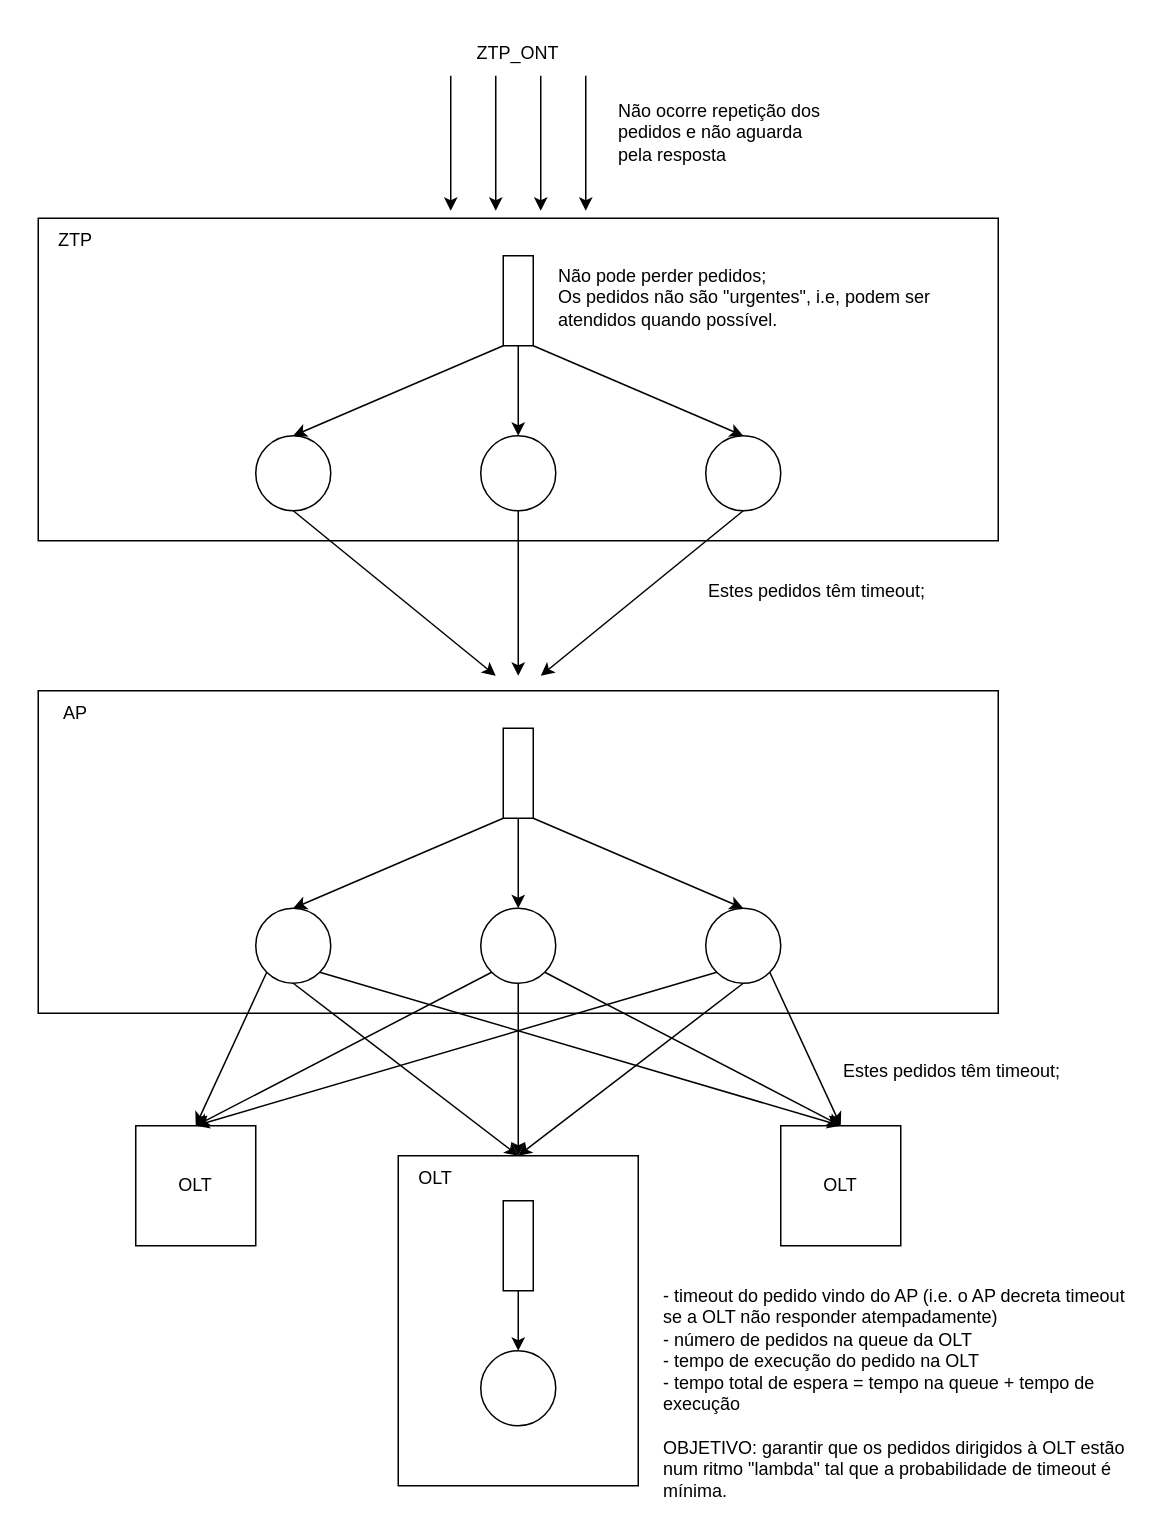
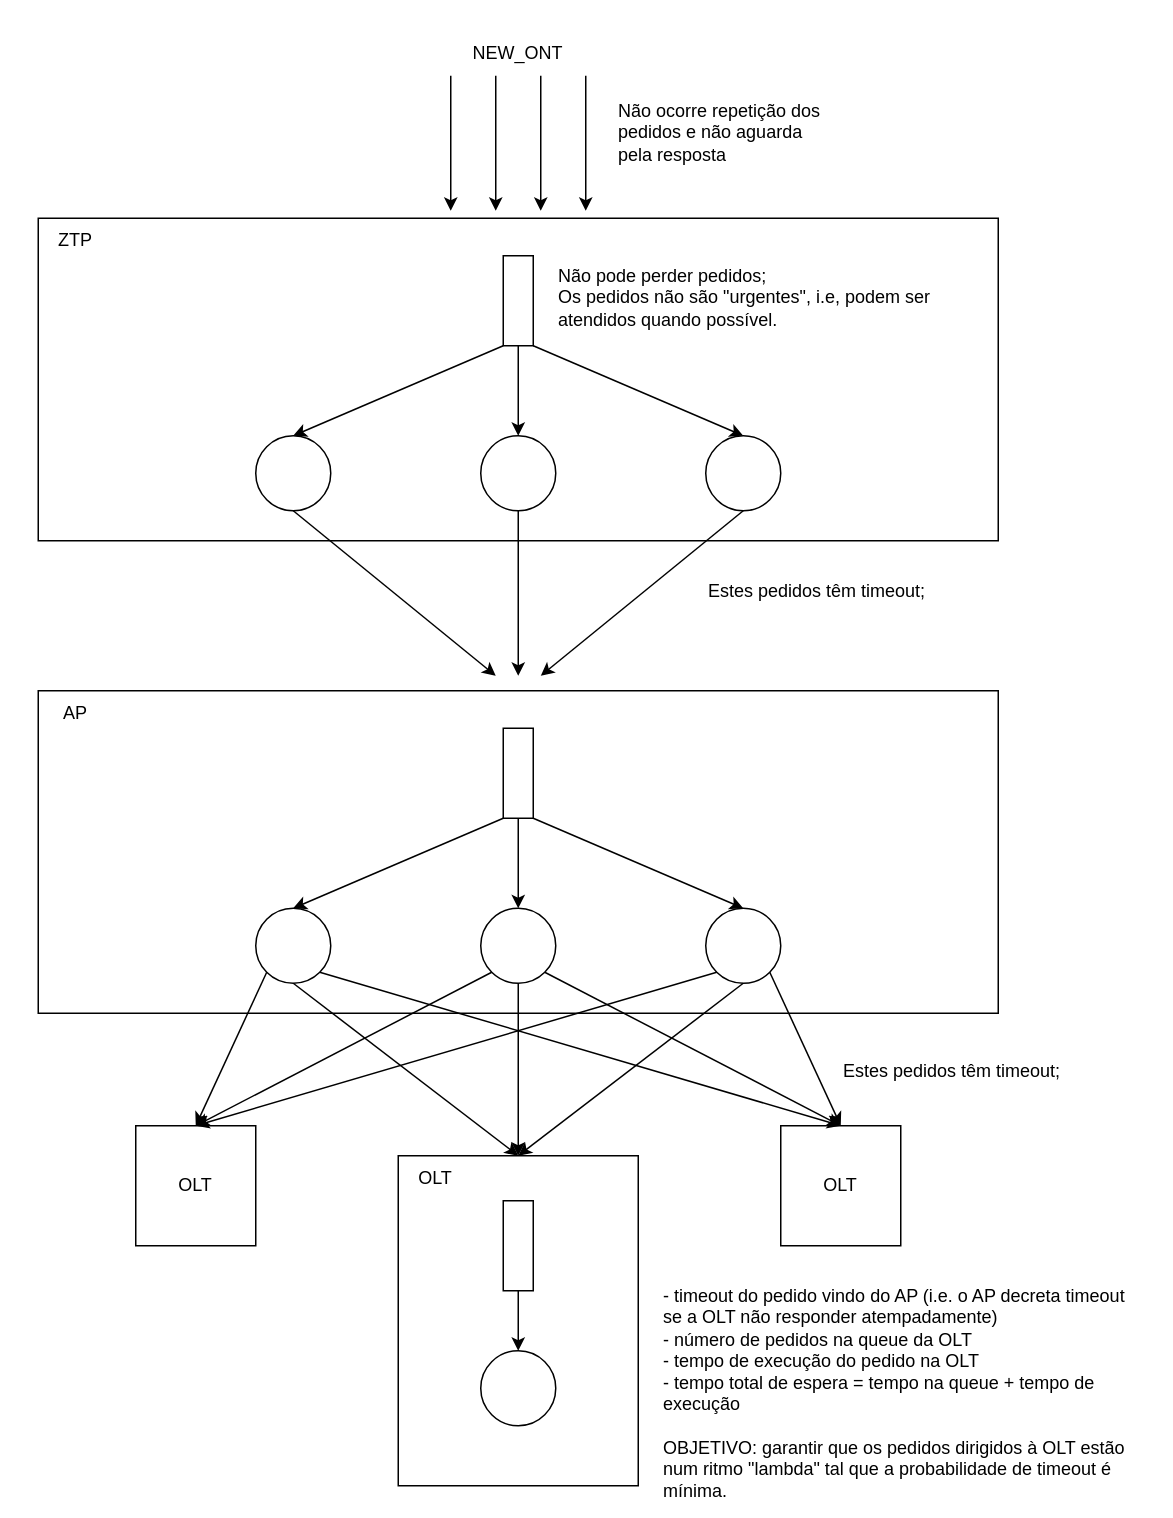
  <mxCell id="0" />
  <mxCell id="1" parent="0" />
  <mxCell id="2" value="" style="rounded=0;whiteSpace=wrap;html=1;" vertex="1" parent="1"><mxGeometry x="25" y="460" width="640" height="215" as="geometry" /></mxCell>
  <mxCell id="3" value="" style="rounded=0;whiteSpace=wrap;html=1;" vertex="1" parent="1"><mxGeometry x="25" y="145" width="640" height="215" as="geometry" /></mxCell>
  <mxCell id="4" value="" style="endArrow=classic;html=1;rounded=0;" edge="1" parent="1"><mxGeometry width="50" height="50" relative="1" as="geometry"><mxPoint x="300" y="50" as="sourcePoint" /><mxPoint x="300" y="140" as="targetPoint" /></mxGeometry></mxCell>
  <mxCell id="5" value="" style="endArrow=classic;html=1;rounded=0;" edge="1" parent="1"><mxGeometry width="50" height="50" relative="1" as="geometry"><mxPoint x="360" y="50" as="sourcePoint" /><mxPoint x="360" y="140" as="targetPoint" /></mxGeometry></mxCell>
  <mxCell id="6" value="" style="endArrow=classic;html=1;rounded=0;" edge="1" parent="1"><mxGeometry width="50" height="50" relative="1" as="geometry"><mxPoint x="330" y="50" as="sourcePoint" /><mxPoint x="330" y="140" as="targetPoint" /></mxGeometry></mxCell>
  <mxCell id="7" value="" style="endArrow=classic;html=1;rounded=0;" edge="1" parent="1"><mxGeometry width="50" height="50" relative="1" as="geometry"><mxPoint x="390" y="50" as="sourcePoint" /><mxPoint x="390" y="140" as="targetPoint" /></mxGeometry></mxCell>
- <mxCell id="8" value="ZTP_ONT" style="text;html=1;strokeColor=none;fillColor=none;align=center;verticalAlign=middle;whiteSpace=wrap;rounded=0;" vertex="1" parent="1"><mxGeometry x="315" y="20" width="60" height="30" as="geometry" /></mxCell>
+ <mxCell id="8" value="NEW_ONT" style="text;html=1;strokeColor=none;fillColor=none;align=center;verticalAlign=middle;whiteSpace=wrap;rounded=0;" vertex="1" parent="1"><mxGeometry x="315" y="20" width="60" height="30" as="geometry" /></mxCell>
  <mxCell id="9" value="" style="rounded=0;whiteSpace=wrap;html=1;rotation=90;" vertex="1" parent="1"><mxGeometry x="315" y="190" width="60" height="20" as="geometry" /></mxCell>
  <mxCell id="10" value="" style="ellipse;whiteSpace=wrap;html=1;aspect=fixed;" vertex="1" parent="1"><mxGeometry x="320" y="290" width="50" height="50" as="geometry" /></mxCell>
  <mxCell id="11" value="" style="ellipse;whiteSpace=wrap;html=1;aspect=fixed;" vertex="1" parent="1"><mxGeometry x="470" y="290" width="50" height="50" as="geometry" /></mxCell>
  <mxCell id="12" value="" style="ellipse;whiteSpace=wrap;html=1;aspect=fixed;" vertex="1" parent="1"><mxGeometry x="170" y="290" width="50" height="50" as="geometry" /></mxCell>
  <mxCell id="13" value="" style="endArrow=classic;html=1;rounded=0;entryX=0.5;entryY=0;entryDx=0;entryDy=0;exitX=1;exitY=1;exitDx=0;exitDy=0;" edge="1" parent="1" source="9" target="12"><mxGeometry width="50" height="50" relative="1" as="geometry"><mxPoint x="310" y="240" as="sourcePoint" /><mxPoint x="360" y="190" as="targetPoint" /></mxGeometry></mxCell>
  <mxCell id="14" value="" style="endArrow=classic;html=1;rounded=0;exitX=1;exitY=0.5;exitDx=0;exitDy=0;entryX=0.5;entryY=0;entryDx=0;entryDy=0;" edge="1" parent="1" source="9" target="10"><mxGeometry width="50" height="50" relative="1" as="geometry"><mxPoint x="310" y="240" as="sourcePoint" /><mxPoint x="360" y="190" as="targetPoint" /></mxGeometry></mxCell>
  <mxCell id="15" value="" style="endArrow=classic;html=1;rounded=0;exitX=1;exitY=0;exitDx=0;exitDy=0;entryX=0.5;entryY=0;entryDx=0;entryDy=0;" edge="1" parent="1" source="9" target="11"><mxGeometry width="50" height="50" relative="1" as="geometry"><mxPoint x="370" y="240" as="sourcePoint" /><mxPoint x="420" y="190" as="targetPoint" /></mxGeometry></mxCell>
  <mxCell id="16" value="" style="rounded=0;whiteSpace=wrap;html=1;rotation=90;" vertex="1" parent="1"><mxGeometry x="315" y="505" width="60" height="20" as="geometry" /></mxCell>
  <mxCell id="17" value="" style="ellipse;whiteSpace=wrap;html=1;aspect=fixed;" vertex="1" parent="1"><mxGeometry x="320" y="605" width="50" height="50" as="geometry" /></mxCell>
  <mxCell id="18" value="" style="ellipse;whiteSpace=wrap;html=1;aspect=fixed;" vertex="1" parent="1"><mxGeometry x="470" y="605" width="50" height="50" as="geometry" /></mxCell>
  <mxCell id="19" value="" style="ellipse;whiteSpace=wrap;html=1;aspect=fixed;" vertex="1" parent="1"><mxGeometry x="170" y="605" width="50" height="50" as="geometry" /></mxCell>
  <mxCell id="20" value="" style="endArrow=classic;html=1;rounded=0;entryX=0.5;entryY=0;entryDx=0;entryDy=0;exitX=1;exitY=1;exitDx=0;exitDy=0;" edge="1" parent="1" source="16" target="19"><mxGeometry width="50" height="50" relative="1" as="geometry"><mxPoint x="310" y="555" as="sourcePoint" /><mxPoint x="360" y="505" as="targetPoint" /></mxGeometry></mxCell>
  <mxCell id="21" value="" style="endArrow=classic;html=1;rounded=0;exitX=1;exitY=0.5;exitDx=0;exitDy=0;entryX=0.5;entryY=0;entryDx=0;entryDy=0;" edge="1" parent="1" source="16" target="17"><mxGeometry width="50" height="50" relative="1" as="geometry"><mxPoint x="310" y="555" as="sourcePoint" /><mxPoint x="360" y="505" as="targetPoint" /></mxGeometry></mxCell>
  <mxCell id="22" value="" style="endArrow=classic;html=1;rounded=0;exitX=1;exitY=0;exitDx=0;exitDy=0;entryX=0.5;entryY=0;entryDx=0;entryDy=0;" edge="1" parent="1" source="16" target="18"><mxGeometry width="50" height="50" relative="1" as="geometry"><mxPoint x="370" y="555" as="sourcePoint" /><mxPoint x="420" y="505" as="targetPoint" /></mxGeometry></mxCell>
  <mxCell id="23" value="" style="endArrow=classic;html=1;rounded=0;exitX=0.5;exitY=1;exitDx=0;exitDy=0;" edge="1" parent="1" source="12"><mxGeometry width="50" height="50" relative="1" as="geometry"><mxPoint x="350" y="480" as="sourcePoint" /><mxPoint x="330" y="450" as="targetPoint" /></mxGeometry></mxCell>
  <mxCell id="24" value="" style="endArrow=classic;html=1;rounded=0;exitX=0.5;exitY=1;exitDx=0;exitDy=0;" edge="1" parent="1" source="10"><mxGeometry width="50" height="50" relative="1" as="geometry"><mxPoint x="350" y="480" as="sourcePoint" /><mxPoint x="345" y="450" as="targetPoint" /></mxGeometry></mxCell>
  <mxCell id="25" value="" style="endArrow=classic;html=1;rounded=0;exitX=0.5;exitY=1;exitDx=0;exitDy=0;" edge="1" parent="1" source="11"><mxGeometry width="50" height="50" relative="1" as="geometry"><mxPoint x="350" y="480" as="sourcePoint" /><mxPoint x="360" y="450" as="targetPoint" /></mxGeometry></mxCell>
  <mxCell id="26" value="OLT" style="whiteSpace=wrap;html=1;aspect=fixed;" vertex="1" parent="1"><mxGeometry x="90" y="750" width="80" height="80" as="geometry" /></mxCell>
  <mxCell id="27" value="OLT" style="whiteSpace=wrap;html=1;aspect=fixed;" vertex="1" parent="1"><mxGeometry x="520" y="750" width="80" height="80" as="geometry" /></mxCell>
  <mxCell id="28" value="" style="rounded=0;whiteSpace=wrap;html=1;" vertex="1" parent="1"><mxGeometry x="265" y="770" width="160" height="220" as="geometry" /></mxCell>
  <mxCell id="29" value="" style="rounded=0;whiteSpace=wrap;html=1;rotation=90;" vertex="1" parent="1"><mxGeometry x="315" y="820" width="60" height="20" as="geometry" /></mxCell>
  <mxCell id="30" value="" style="ellipse;whiteSpace=wrap;html=1;aspect=fixed;" vertex="1" parent="1"><mxGeometry x="320" y="900" width="50" height="50" as="geometry" /></mxCell>
  <mxCell id="31" value="" style="endArrow=classic;html=1;rounded=0;exitX=1;exitY=0.5;exitDx=0;exitDy=0;entryX=0.5;entryY=0;entryDx=0;entryDy=0;" edge="1" parent="1" source="29" target="30"><mxGeometry width="50" height="50" relative="1" as="geometry"><mxPoint x="350" y="910" as="sourcePoint" /><mxPoint x="400" y="860" as="targetPoint" /></mxGeometry></mxCell>
  <mxCell id="32" value="" style="endArrow=classic;html=1;rounded=0;exitX=0;exitY=1;exitDx=0;exitDy=0;entryX=0.5;entryY=0;entryDx=0;entryDy=0;" edge="1" parent="1" source="19" target="26"><mxGeometry width="50" height="50" relative="1" as="geometry"><mxPoint x="350" y="790" as="sourcePoint" /><mxPoint x="400" y="740" as="targetPoint" /></mxGeometry></mxCell>
  <mxCell id="33" value="" style="endArrow=classic;html=1;rounded=0;exitX=0.5;exitY=1;exitDx=0;exitDy=0;entryX=0.5;entryY=0;entryDx=0;entryDy=0;" edge="1" parent="1" source="19" target="28"><mxGeometry width="50" height="50" relative="1" as="geometry"><mxPoint x="350" y="790" as="sourcePoint" /><mxPoint x="400" y="740" as="targetPoint" /></mxGeometry></mxCell>
  <mxCell id="34" value="" style="endArrow=classic;html=1;rounded=0;exitX=1;exitY=1;exitDx=0;exitDy=0;entryX=0.5;entryY=0;entryDx=0;entryDy=0;" edge="1" parent="1" source="19" target="27"><mxGeometry width="50" height="50" relative="1" as="geometry"><mxPoint x="350" y="790" as="sourcePoint" /><mxPoint x="400" y="740" as="targetPoint" /></mxGeometry></mxCell>
  <mxCell id="35" value="" style="endArrow=classic;html=1;rounded=0;exitX=0;exitY=1;exitDx=0;exitDy=0;entryX=0.5;entryY=0;entryDx=0;entryDy=0;" edge="1" parent="1" source="17" target="26"><mxGeometry width="50" height="50" relative="1" as="geometry"><mxPoint x="350" y="790" as="sourcePoint" /><mxPoint x="400" y="740" as="targetPoint" /></mxGeometry></mxCell>
  <mxCell id="36" value="" style="endArrow=classic;html=1;rounded=0;exitX=0.5;exitY=1;exitDx=0;exitDy=0;entryX=0.5;entryY=0;entryDx=0;entryDy=0;" edge="1" parent="1" source="17" target="28"><mxGeometry width="50" height="50" relative="1" as="geometry"><mxPoint x="350" y="790" as="sourcePoint" /><mxPoint x="400" y="740" as="targetPoint" /></mxGeometry></mxCell>
  <mxCell id="37" value="" style="endArrow=classic;html=1;rounded=0;exitX=1;exitY=1;exitDx=0;exitDy=0;entryX=0.5;entryY=0;entryDx=0;entryDy=0;" edge="1" parent="1" source="17" target="27"><mxGeometry width="50" height="50" relative="1" as="geometry"><mxPoint x="350" y="790" as="sourcePoint" /><mxPoint x="400" y="740" as="targetPoint" /></mxGeometry></mxCell>
  <mxCell id="38" value="" style="endArrow=classic;html=1;rounded=0;exitX=0;exitY=1;exitDx=0;exitDy=0;entryX=0.5;entryY=0;entryDx=0;entryDy=0;" edge="1" parent="1" source="18" target="26"><mxGeometry width="50" height="50" relative="1" as="geometry"><mxPoint x="350" y="790" as="sourcePoint" /><mxPoint x="400" y="740" as="targetPoint" /></mxGeometry></mxCell>
  <mxCell id="39" value="" style="endArrow=classic;html=1;rounded=0;exitX=0.5;exitY=1;exitDx=0;exitDy=0;entryX=0.5;entryY=0;entryDx=0;entryDy=0;" edge="1" parent="1" source="18" target="28"><mxGeometry width="50" height="50" relative="1" as="geometry"><mxPoint x="350" y="790" as="sourcePoint" /><mxPoint x="400" y="740" as="targetPoint" /></mxGeometry></mxCell>
  <mxCell id="40" value="" style="endArrow=classic;html=1;rounded=0;exitX=1;exitY=1;exitDx=0;exitDy=0;entryX=0.5;entryY=0;entryDx=0;entryDy=0;" edge="1" parent="1" source="18" target="27"><mxGeometry width="50" height="50" relative="1" as="geometry"><mxPoint x="350" y="790" as="sourcePoint" /><mxPoint x="400" y="740" as="targetPoint" /></mxGeometry></mxCell>
  <mxCell id="41" value="OLT" style="text;html=1;strokeColor=none;fillColor=none;align=center;verticalAlign=middle;whiteSpace=wrap;rounded=0;" vertex="1" parent="1"><mxGeometry x="260" y="770" width="60" height="30" as="geometry" /></mxCell>
  <mxCell id="42" value="Não ocorre repetição dos pedidos e não aguarda pela resposta" style="text;html=1;strokeColor=none;fillColor=none;align=left;verticalAlign=top;whiteSpace=wrap;rounded=0;" vertex="1" parent="1"><mxGeometry x="410" y="60" width="150" height="60" as="geometry" /></mxCell>
  <mxCell id="43" value="Não pode perder pedidos;&lt;br&gt;Os pedidos não são &quot;urgentes&quot;, i.e, podem ser atendidos quando possível." style="text;html=1;strokeColor=none;fillColor=none;align=left;verticalAlign=top;whiteSpace=wrap;rounded=0;" vertex="1" parent="1"><mxGeometry x="370" y="170" width="280" height="60" as="geometry" /></mxCell>
  <mxCell id="44" value="ZTP" style="text;html=1;strokeColor=none;fillColor=none;align=center;verticalAlign=middle;whiteSpace=wrap;rounded=0;" vertex="1" parent="1"><mxGeometry x="20" y="145" width="60" height="30" as="geometry" /></mxCell>
  <mxCell id="45" value="AP" style="text;html=1;strokeColor=none;fillColor=none;align=center;verticalAlign=middle;whiteSpace=wrap;rounded=0;" vertex="1" parent="1"><mxGeometry x="20" y="460" width="60" height="30" as="geometry" /></mxCell>
  <mxCell id="46" value="Estes pedidos têm timeout;" style="text;html=1;strokeColor=none;fillColor=none;align=left;verticalAlign=top;whiteSpace=wrap;rounded=0;" vertex="1" parent="1"><mxGeometry x="470" y="380" width="150" height="30" as="geometry" /></mxCell>
  <mxCell id="47" value="Estes pedidos têm timeout;" style="text;html=1;strokeColor=none;fillColor=none;align=left;verticalAlign=top;whiteSpace=wrap;rounded=0;" vertex="1" parent="1"><mxGeometry x="560" y="700" width="150" height="30" as="geometry" /></mxCell>
  <mxCell id="48" value="- timeout do pedido vindo do AP (i.e. o AP decreta timeout se a OLT não responder atempadamente)&lt;br&gt;- número de pedidos na queue da OLT&lt;br&gt;- tempo de execução do pedido na OLT&lt;br&gt;- tempo total de espera = tempo na queue + tempo de execução&lt;br&gt;&lt;br&gt;OBJETIVO: garantir que os pedidos dirigidos à OLT estão num ritmo &quot;lambda&quot; tal que a probabilidade de timeout é mínima." style="text;html=1;strokeColor=none;fillColor=none;align=left;verticalAlign=top;whiteSpace=wrap;rounded=0;" vertex="1" parent="1"><mxGeometry x="440" y="850" width="320" height="140" as="geometry" /></mxCell>
